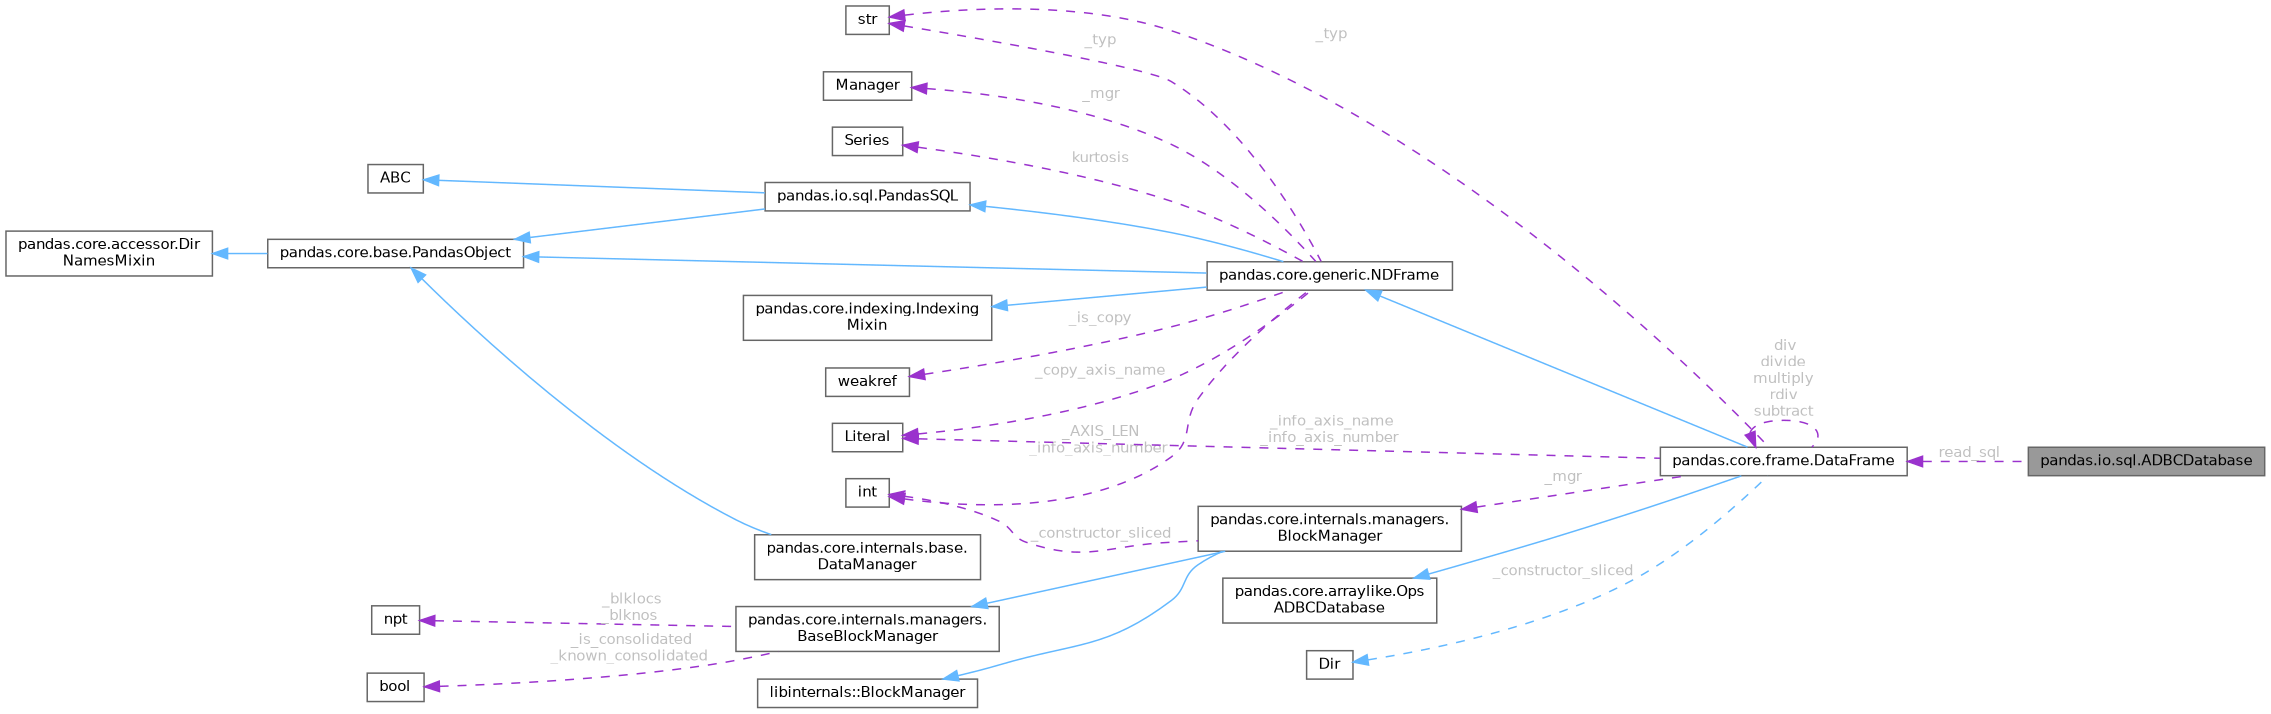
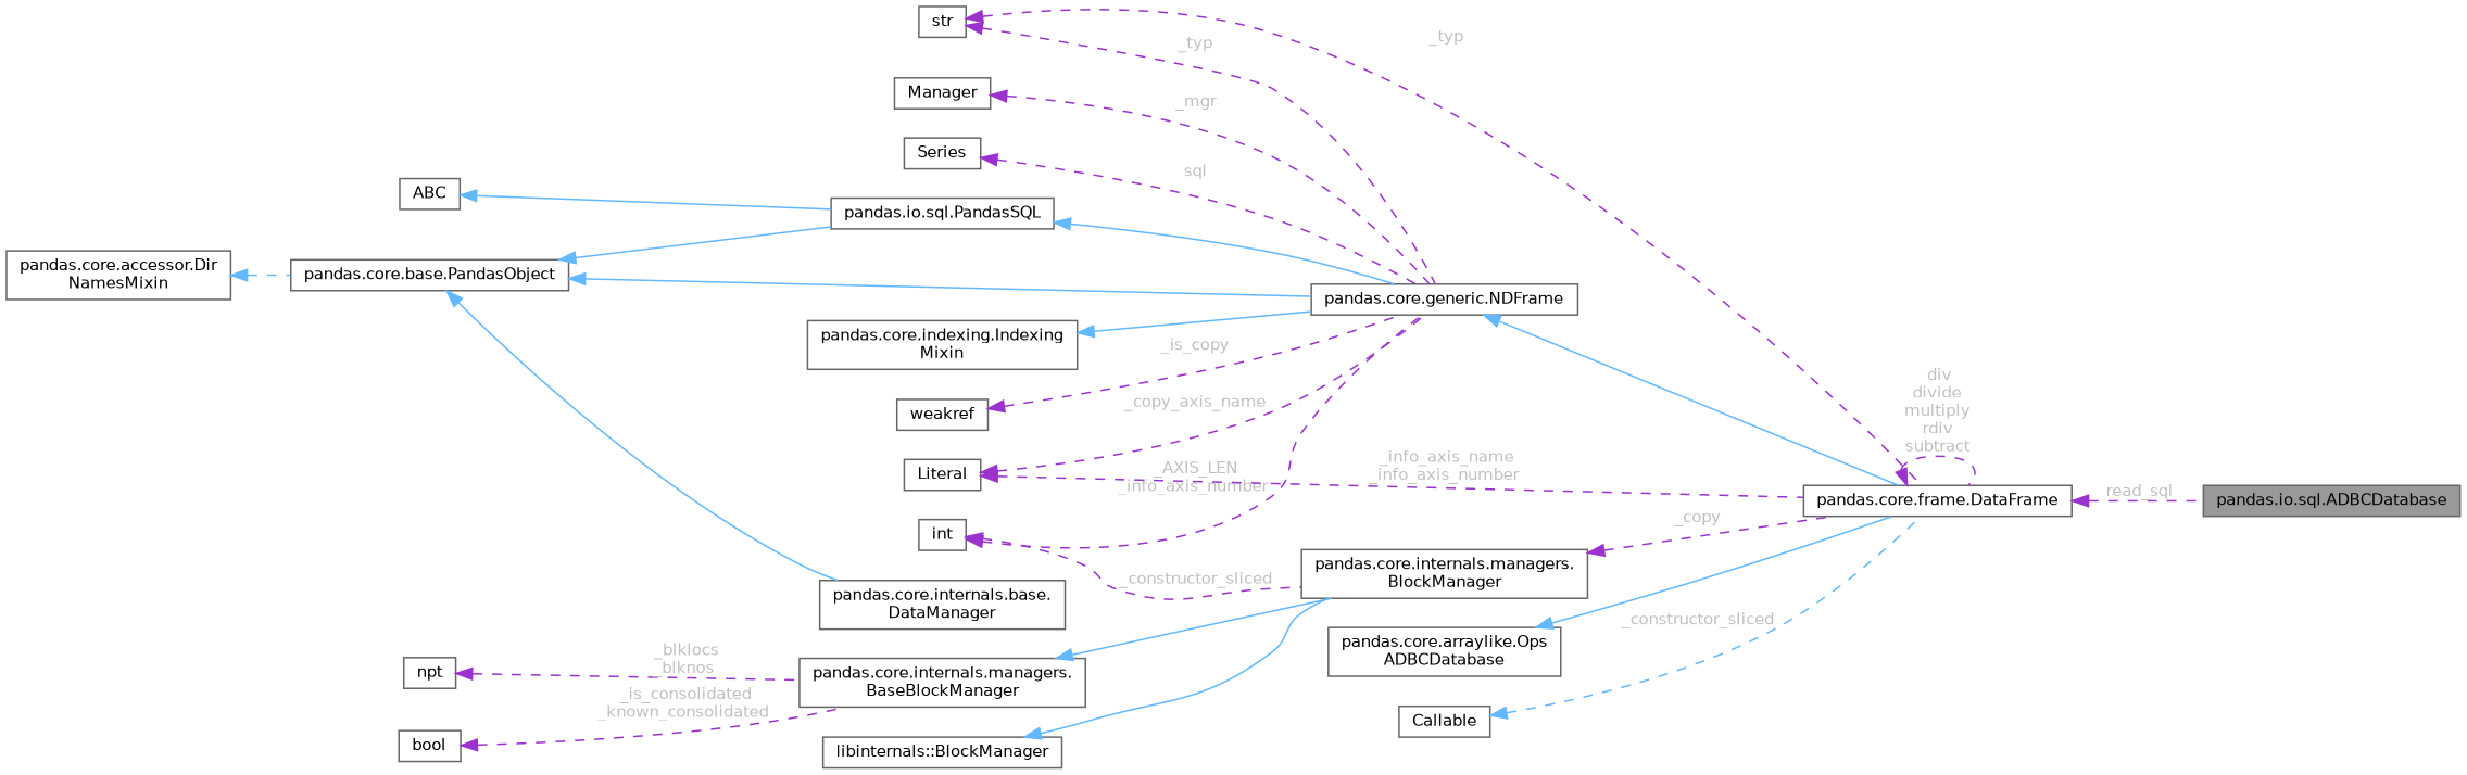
  digraph {
    rankdir=LR
    node [color=gray40 fillcolor=white fontname=Helvetica fontsize=10 shape=box style=filled]
    edge [color=darkorchid3 dir=back fontname=Helvetica fontsize=10 labelfontname=Helvetica labelfontsize=10 style=dashed fontcolor=grey]
    n1 [fillcolor=grey60 fontcolor=black height=0.2 label="pandas.io.sql.ADBCDatabase" width=0.4]
    n2 [height=0.2 label="pandas.io.sql.PandasSQL" width=0.4]
    n3 [height=0.2 label="pandas.core.generic.NDFrame" width=0.4]
    n4 [height=0.2 label="pandas.core.base.PandasObject" width=0.4]
    n5 [height=0.2 label="pandas.core.internals.base.\lDataManager" width=0.4]
    n6 [height=0.2 label="pandas.core.frame.DataFrame" width=0.4]
    n7 [height=0.2 label="pandas.core.accessor.Dir\lNamesMixin" width=0.4]
    n8 [height=0.2 label=ABC width=0.4]
    n9 [height=0.2 label="pandas.core.indexing.Indexing\lMixin" width=0.4]
    n10 [height=0.2 label=weakref width=0.4]
    n11 [height=0.2 label=Manager width=0.4]
    n12 [height=0.2 label=str width=0.4]
    n13 [height=0.2 label=int width=0.4]
    n14 [height=0.2 label="pandas.core.internals.managers.\lBlockManager" width=0.4]
    n15 [height=0.2 label=Literal width=0.4]
    n16 [height=0.2 label=Series width=0.4]
    n17 [height=0.2 label="pandas.core.arraylike.Ops\lADBCDatabase" width=0.4]
    n18 [height=0.2 label="libinternals::BlockManager" width=0.4]
    n19 [height=0.2 label="pandas.core.internals.managers.\lBaseBlockManager" width=0.4]
    n20 [height=0.2 label=npt width=0.4]
    n21 [height=0.2 label=bool width=0.4]
-   n22 [height=0.2 label=Dir width=0.4]
+   n22 [height=0.2 label=Callable width=0.4]
    n2 -> n3 [color=steelblue1 style=solid fontcolor=""]
    n3 -> n6 [color=steelblue1 style=solid fontcolor=""]
    n4 -> n2 [color=steelblue1 style=solid fontcolor=""]
    n4 -> n3 [color=steelblue1 style=solid fontcolor=""]
    n4 -> n5 [color=steelblue1 style=solid fontcolor=""]
    n6 -> n1 [label=" read_sql"]
    n6 -> n6 [label=" div\ndivide\nmultiply\nrdiv\nsubtract"]
-   n7 -> n4 [color=steelblue1 style=solid fontcolor=""]
+   n7 -> n4 [color=steelblue1 fontcolor=""]
    n8 -> n2 [color=steelblue1 style=solid fontcolor=""]
    n9 -> n3 [color=steelblue1 style=solid fontcolor=""]
    n10 -> n3 [label=" _is_copy"]
    n11 -> n3 [label=" _mgr"]
    n12 -> n3 [label=" _typ"]
    n12 -> n6 [label=" _typ"]
    n13 -> n3 [label=" _AXIS_LEN\n_info_axis_number"]
    n13 -> n14 [label=" _constructor_sliced"]
-   n14 -> n6 [label=" _mgr"]
+   n14 -> n6 [label=" _copy"]
    n15 -> n3 [label=" _copy_axis_name"]
    n15 -> n6 [label=" _info_axis_name\n_info_axis_number"]
-   n16 -> n3 [label=" kurtosis"]
+   n16 -> n3 [label=" sql"]
    n17 -> n6 [color=steelblue1 style=solid fontcolor=""]
    n18 -> n14 [color=steelblue1 style=solid fontcolor=""]
    n19 -> n14 [color=steelblue1 style=solid fontcolor=""]
    n20 -> n19 [label=" _blklocs\n_blknos"]
    n21 -> n19 [label=" _is_consolidated\n_known_consolidated"]
    n22 -> n6 [color=steelblue1 label=" _constructor_sliced"]
  }
